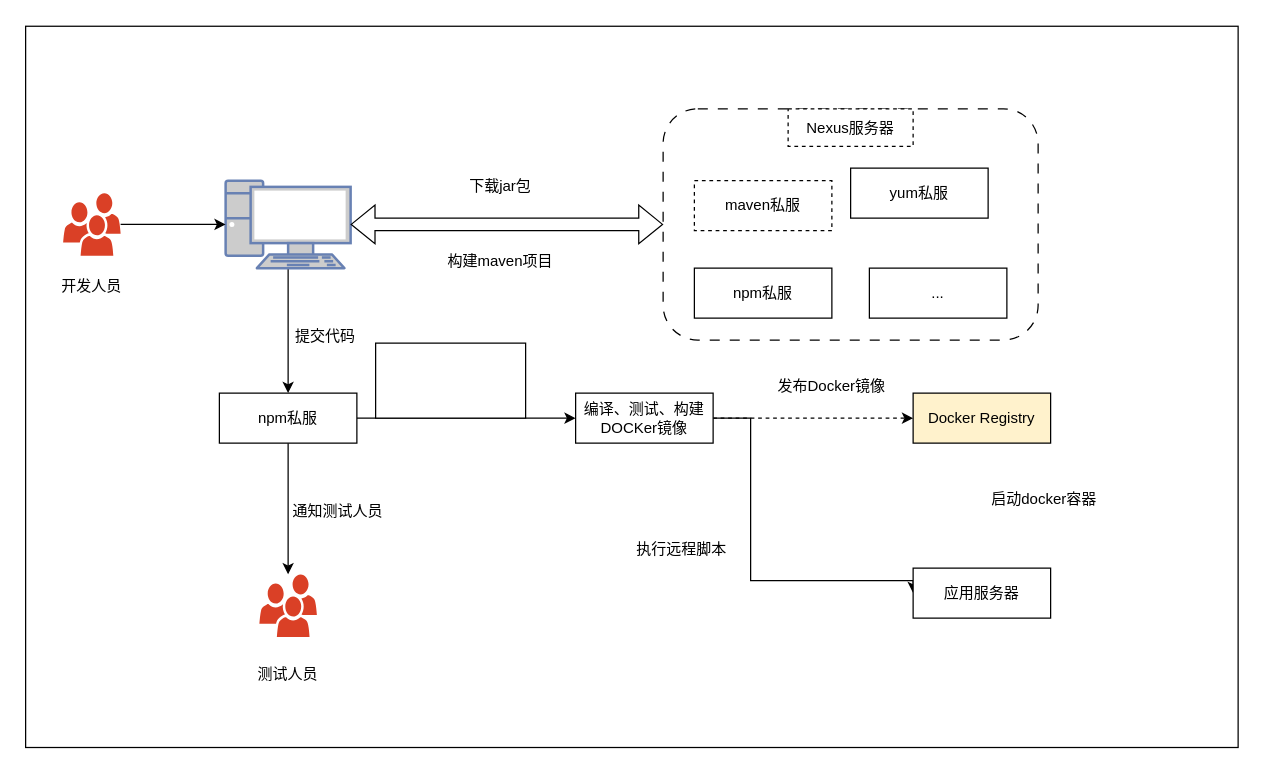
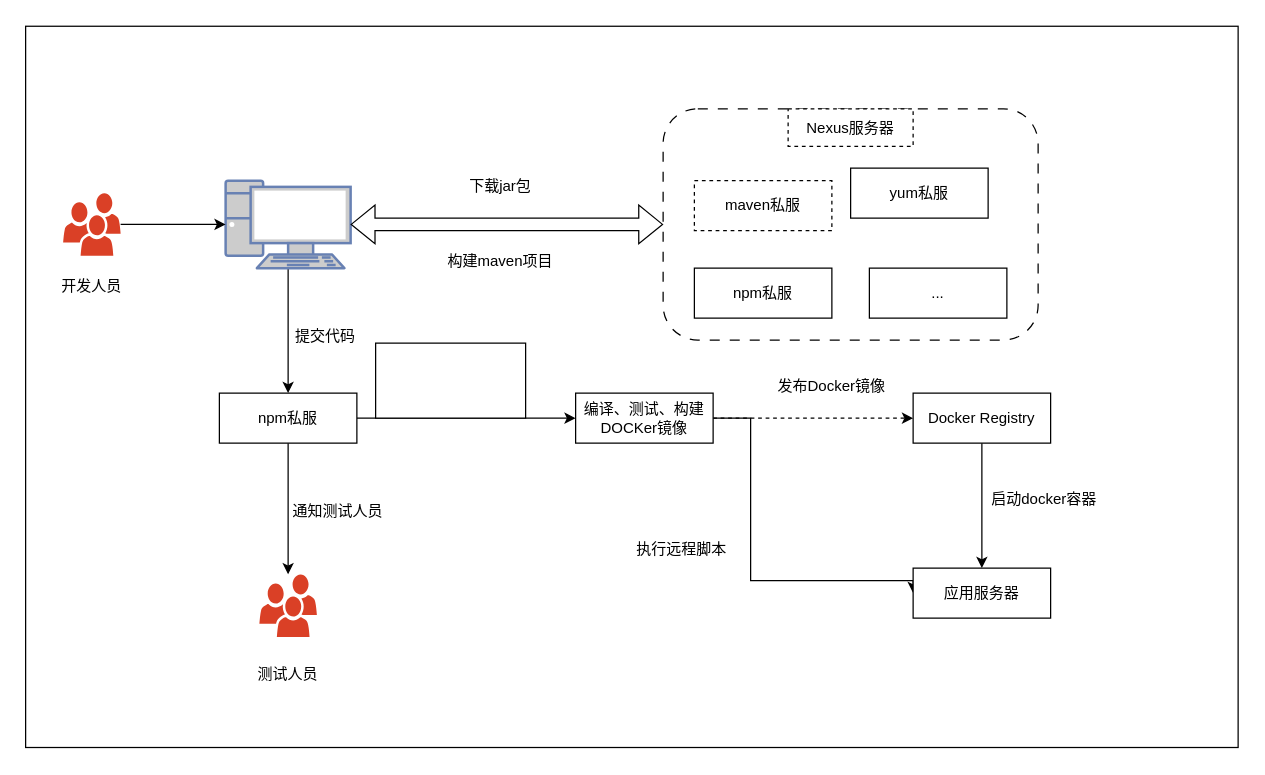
  <mxCell id="0" />
  <mxCell id="1" parent="0" />
  <mxCell id="2" value="" style="rounded=0;whiteSpace=wrap;html=1;" vertex="1" parent="1"><mxGeometry x="20" y="20.5" width="970" height="577" as="geometry" /></mxCell>
  <mxCell id="3" value="" style="sketch=0;pointerEvents=1;shadow=0;dashed=0;html=1;strokeColor=none;labelPosition=center;verticalLabelPosition=bottom;verticalAlign=top;outlineConnect=0;align=center;shape=mxgraph.office.users.users;fillColor=#DA4026;" vertex="1" parent="1"><mxGeometry x="50" y="154" width="46" height="50" as="geometry" /></mxCell>
  <mxCell id="4" style="edgeStyle=orthogonalEdgeStyle;rounded=0;orthogonalLoop=1;jettySize=auto;html=1;" edge="1" parent="1" source="5" target="19"><mxGeometry relative="1" as="geometry" /></mxCell>
  <mxCell id="5" value="" style="fontColor=#0066CC;verticalAlign=top;verticalLabelPosition=bottom;labelPosition=center;align=center;html=1;outlineConnect=0;fillColor=#CCCCCC;strokeColor=#6881B3;gradientColor=none;gradientDirection=north;strokeWidth=2;shape=mxgraph.networks.pc;" vertex="1" parent="1"><mxGeometry x="180" y="144" width="100" height="70" as="geometry" /></mxCell>
  <mxCell id="6" value="" style="sketch=0;pointerEvents=1;shadow=0;dashed=0;html=1;strokeColor=none;labelPosition=center;verticalLabelPosition=bottom;verticalAlign=top;outlineConnect=0;align=center;shape=mxgraph.office.users.users;fillColor=#DA4026;" vertex="1" parent="1"><mxGeometry x="207" y="459" width="46" height="50" as="geometry" /></mxCell>
  <mxCell id="7" style="edgeStyle=orthogonalEdgeStyle;rounded=0;orthogonalLoop=1;jettySize=auto;html=1;entryX=0;entryY=0.5;entryDx=0;entryDy=0;entryPerimeter=0;" edge="1" parent="1" source="3" target="5"><mxGeometry relative="1" as="geometry" /></mxCell>
  <mxCell id="8" value="" style="rounded=1;whiteSpace=wrap;html=1;dashed=1;dashPattern=8 8;" vertex="1" parent="1"><mxGeometry x="530" y="86.5" width="300" height="185" as="geometry" /></mxCell>
  <mxCell id="9" value="maven私服" style="rounded=0;whiteSpace=wrap;html=1;dashed=1;" vertex="1" parent="1"><mxGeometry x="555" y="144" width="110" height="40" as="geometry" /></mxCell>
  <mxCell id="10" value="yum私服" style="rounded=0;whiteSpace=wrap;html=1;" vertex="1" parent="1"><mxGeometry x="680" y="134" width="110" height="40" as="geometry" /></mxCell>
  <mxCell id="11" value="npm私服" style="rounded=0;whiteSpace=wrap;html=1;" vertex="1" parent="1"><mxGeometry x="555" y="214" width="110" height="40" as="geometry" /></mxCell>
  <mxCell id="12" value="..." style="rounded=0;whiteSpace=wrap;html=1;" vertex="1" parent="1"><mxGeometry x="695" y="214" width="110" height="40" as="geometry" /></mxCell>
  <mxCell id="13" value="Nexus服务器" style="rounded=0;whiteSpace=wrap;html=1;dashed=1;" vertex="1" parent="1"><mxGeometry x="630" y="86.5" width="100" height="30" as="geometry" /></mxCell>
  <mxCell id="14" value="" style="shape=flexArrow;endArrow=classic;startArrow=classic;html=1;rounded=0;exitX=1;exitY=0.5;exitDx=0;exitDy=0;exitPerimeter=0;entryX=0;entryY=0.5;entryDx=0;entryDy=0;" edge="1" parent="1" source="5" target="8"><mxGeometry width="100" height="100" relative="1" as="geometry"><mxPoint x="320" y="244" as="sourcePoint" /><mxPoint x="420" y="144" as="targetPoint" /></mxGeometry></mxCell>
  <mxCell id="15" value="下载jar包" style="text;strokeColor=none;align=center;fillColor=none;html=1;verticalAlign=middle;whiteSpace=wrap;rounded=0;" vertex="1" parent="1"><mxGeometry x="370" y="134" width="60" height="30" as="geometry" /></mxCell>
  <mxCell id="16" value="构建maven项目" style="text;strokeColor=none;align=center;fillColor=none;html=1;verticalAlign=middle;whiteSpace=wrap;rounded=0;" vertex="1" parent="1"><mxGeometry x="355" y="194" width="90" height="30" as="geometry" /></mxCell>
  <mxCell id="17" style="edgeStyle=orthogonalEdgeStyle;rounded=0;orthogonalLoop=1;jettySize=auto;html=1;" edge="1" parent="1" source="19" target="6"><mxGeometry relative="1" as="geometry" /></mxCell>
  <mxCell id="18" style="edgeStyle=orthogonalEdgeStyle;rounded=0;orthogonalLoop=1;jettySize=auto;html=1;" edge="1" parent="1" source="19" target="26"><mxGeometry relative="1" as="geometry" /></mxCell>
  <mxCell id="19" value="npm私服" style="rounded=0;whiteSpace=wrap;html=1;" vertex="1" parent="1"><mxGeometry x="175" y="314" width="110" height="40" as="geometry" /></mxCell>
  <mxCell id="20" value="提交代码" style="text;strokeColor=none;align=center;fillColor=none;html=1;verticalAlign=middle;whiteSpace=wrap;rounded=0;" vertex="1" parent="1"><mxGeometry x="230" y="254" width="60" height="30" as="geometry" /></mxCell>
  <mxCell id="21" value="通知测试人员" style="text;strokeColor=none;align=center;fillColor=none;html=1;verticalAlign=middle;whiteSpace=wrap;rounded=0;" vertex="1" parent="1"><mxGeometry x="230" y="394" width="80" height="30" as="geometry" /></mxCell>
  <mxCell id="22" value="开发人员" style="text;strokeColor=none;align=center;fillColor=none;html=1;verticalAlign=middle;whiteSpace=wrap;rounded=0;" vertex="1" parent="1"><mxGeometry x="33" y="214" width="80" height="30" as="geometry" /></mxCell>
  <mxCell id="23" value="测试人员" style="text;strokeColor=none;align=center;fillColor=none;html=1;verticalAlign=middle;whiteSpace=wrap;rounded=0;" vertex="1" parent="1"><mxGeometry x="190" y="524" width="80" height="30" as="geometry" /></mxCell>
  <mxCell id="24" style="edgeStyle=orthogonalEdgeStyle;rounded=0;orthogonalLoop=1;jettySize=auto;html=1;entryX=0;entryY=0.5;entryDx=0;entryDy=0;dashed=1;" edge="1" parent="1" source="26" target="28"><mxGeometry relative="1" as="geometry"><mxPoint x="690" y="334" as="targetPoint" /></mxGeometry></mxCell>
  <mxCell id="25" style="edgeStyle=orthogonalEdgeStyle;rounded=0;orthogonalLoop=1;jettySize=auto;html=1;entryX=0;entryY=0.5;entryDx=0;entryDy=0;" edge="1" parent="1" source="26" target="29"><mxGeometry relative="1" as="geometry"><Array as="points"><mxPoint x="600" y="334" /><mxPoint x="600" y="464" /></Array></mxGeometry></mxCell>
  <mxCell id="26" value="编译、测试、构建DOCKer镜像" style="rounded=0;whiteSpace=wrap;html=1;" vertex="1" parent="1"><mxGeometry x="460" y="314" width="110" height="40" as="geometry" /></mxCell>
- <mxCell id="28" value="Docker Registry" style="rounded=0;whiteSpace=wrap;html=1;fillColor=#fff2cc;" vertex="1" parent="1"><mxGeometry x="730" y="314" width="110" height="40" as="geometry" /></mxCell>
+ <mxCell id="27" style="edgeStyle=orthogonalEdgeStyle;rounded=0;orthogonalLoop=1;jettySize=auto;html=1;entryX=0.5;entryY=0;entryDx=0;entryDy=0;" edge="1" parent="1" source="28" target="29"><mxGeometry relative="1" as="geometry" /></mxCell>
+ <mxCell id="28" value="Docker Registry" style="rounded=0;whiteSpace=wrap;html=1;" vertex="1" parent="1"><mxGeometry x="730" y="314" width="110" height="40" as="geometry" /></mxCell>
  <mxCell id="29" value="应用服务器" style="rounded=0;whiteSpace=wrap;html=1;" vertex="1" parent="1"><mxGeometry x="730" y="454" width="110" height="40" as="geometry" /></mxCell>
  <mxCell id="30" value="触发jenkins" style="text;strokeColor=none;align=center;fillColor=none;html=1;verticalAlign=middle;whiteSpace=wrap;rounded=0;" vertex="1" parent="1"><mxGeometry x="330" y="294" width="80" height="30" as="geometry" /></mxCell>
  <mxCell id="31" value="发布Docker镜像" style="text;strokeColor=none;align=center;fillColor=none;html=1;verticalAlign=middle;whiteSpace=wrap;rounded=0;" vertex="1" parent="1"><mxGeometry x="620" y="294" width="90" height="30" as="geometry" /></mxCell>
  <mxCell id="32" value="执行远程脚本" style="text;strokeColor=none;align=center;fillColor=none;html=1;verticalAlign=middle;whiteSpace=wrap;rounded=0;" vertex="1" parent="1"><mxGeometry x="500" y="424" width="90" height="30" as="geometry" /></mxCell>
  <mxCell id="33" value="启动docker容器" style="text;strokeColor=none;align=center;fillColor=none;html=1;verticalAlign=middle;whiteSpace=wrap;rounded=0;" vertex="1" parent="1"><mxGeometry x="790" y="384" width="90" height="30" as="geometry" /></mxCell>
  <mxCell id="34" value="" style="rounded=0;whiteSpace=wrap;html=1;" vertex="1" parent="1"><mxGeometry x="300" y="274" width="120" height="60" as="geometry" /></mxCell>
